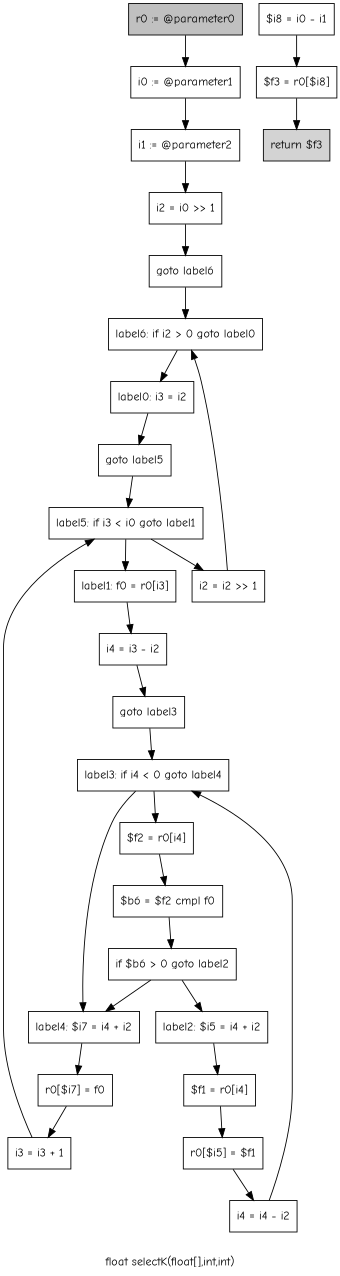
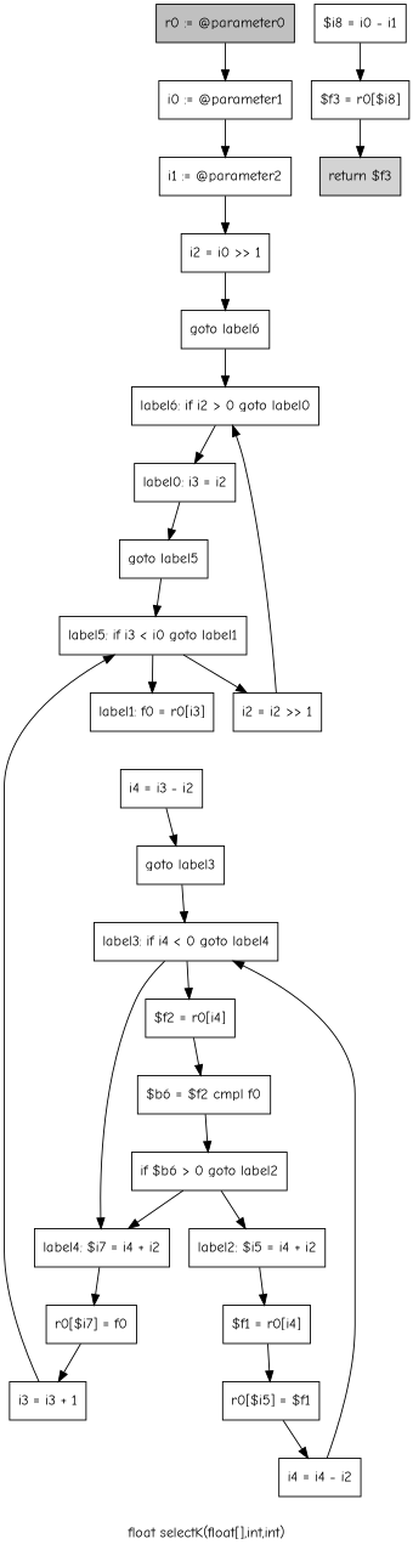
  digraph {
    fontname="Comic Neue"
    label="float selectK(float[],int,int)"
    node [fontname="Comic Neue" shape=box]
    edge [fontname="Comic Neue"]
    n1 [fillcolor=gray label="r0 := @parameter0" style=filled]
    n2 [label="i0 := @parameter1"]
    n3 [label="i1 := @parameter2"]
    n4 [label="i2 = i0 >> 1"]
    n5 [label="goto label6"]
    n6 [label="label6: if i2 > 0 goto label0"]
    n7 [label="label0: i3 = i2"]
    n8 [label="goto label5"]
    n9 [label="$i8 = i0 - i1"]
    n10 [label="$f3 = r0[$i8]"]
    n11 [label="label5: if i3 < i0 goto label1"]
    n12 [label="label1: f0 = r0[i3]"]
    n13 [label="i2 = i2 >> 1"]
    n14 [label="i4 = i3 - i2"]
    n15 [label="goto label3"]
    n16 [label="label3: if i4 < 0 goto label4"]
    n17 [label="$f2 = r0[i4]"]
    n18 [label="label4: $i7 = i4 + i2"]
    n19 [label="$b6 = $f2 cmpl f0"]
    n20 [label="r0[$i7] = f0"]
    n21 [label="label2: $i5 = i4 + i2"]
    n22 [label="$f1 = r0[i4]"]
    n23 [label="r0[$i5] = $f1"]
    n24 [label="i4 = i4 - i2"]
    n25 [label="if $b6 > 0 goto label2"]
    n26 [label="i3 = i3 + 1"]
    n27 [fillcolor=lightgray label="return $f3" style=filled]
    n1 -> n2
    n2 -> n3
    n3 -> n4
    n4 -> n5
    n5 -> n6
    n6 -> n7
    n7 -> n8
    n8 -> n11
    n9 -> n10
    n10 -> n27
    n11 -> n12
    n11 -> n13
-   n12 -> n14
    n13 -> n6
    n14 -> n15
    n15 -> n16
    n16 -> n17
    n16 -> n18
    n17 -> n19
    n18 -> n20
    n19 -> n25
    n20 -> n26
    n21 -> n22
    n22 -> n23
    n23 -> n24
    n24 -> n16
    n25 -> n18
    n25 -> n21
    n26 -> n11
  }
